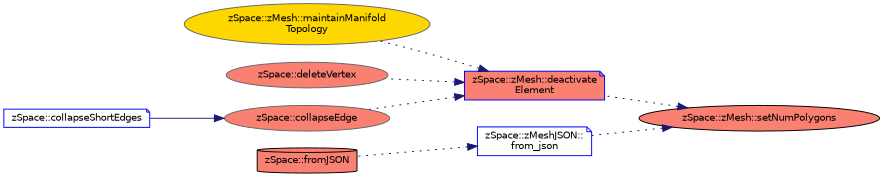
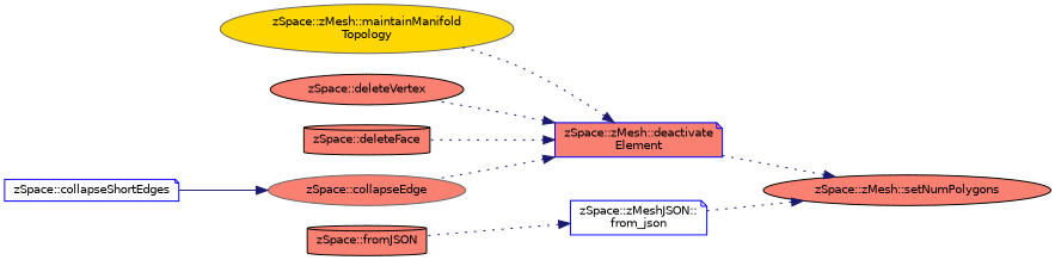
  digraph {
    rankdir=RL
    node [color=black fillcolor=salmon fontname=Helvetica fontsize=10 shape=ellipse style=filled]
    edge [color=midnightblue dir=back fontname=Helvetica fontsize=10 labelfontname=Helvetica labelfontsize=10 style=dotted]
    n1 [fontcolor=black height=0.2 label="zSpace::zMesh::setNumPolygons" width=0.4]
    n2 [color=blue height=0.2 label="zSpace::zMesh::deactivate\lElement" shape=note width=0.4]
    n3 [color=blue fillcolor=white height=0.2 label="zSpace::zMeshJSON::\lfrom_json" shape=note width=0.4]
    n4 [color=gray40 fillcolor=gold height=0.2 label="zSpace::zMesh::maintainManifold\lTopology" width=0.4]
-   n5 [color=gray40 height=0.2 label="zSpace::deleteVertex" width=0.4]
+   n5 [height=0.2 label="zSpace::deleteVertex" width=0.4]
+   n6 [height=0.2 label="zSpace::deleteFace" shape=cylinder width=0.4]
    n7 [color=gray40 height=0.2 label="zSpace::collapseEdge" width=0.4]
    n8 [height=0.2 label="zSpace::fromJSON" shape=cylinder width=0.4]
    n9 [color=blue fillcolor=white height=0.2 label="zSpace::collapseShortEdges" shape=note width=0.4]
    n1 -> n2
    n1 -> n3
    n2 -> n4
    n2 -> n5
+   n2 -> n6
    n2 -> n7
    n3 -> n8
    n7 -> n9 [style=solid]
  }
